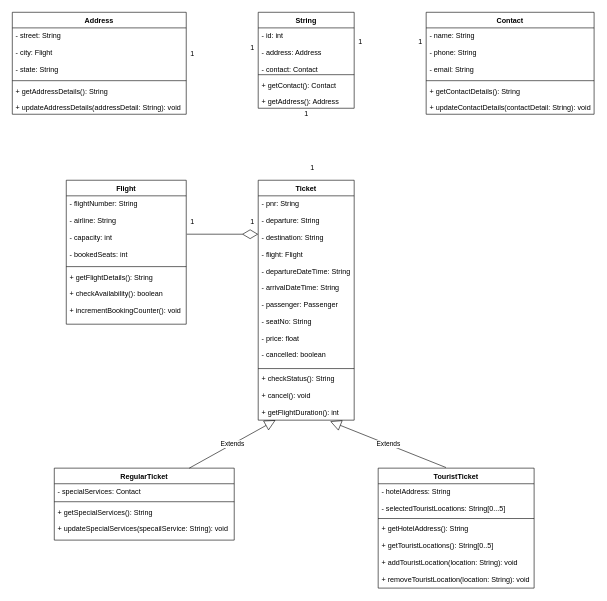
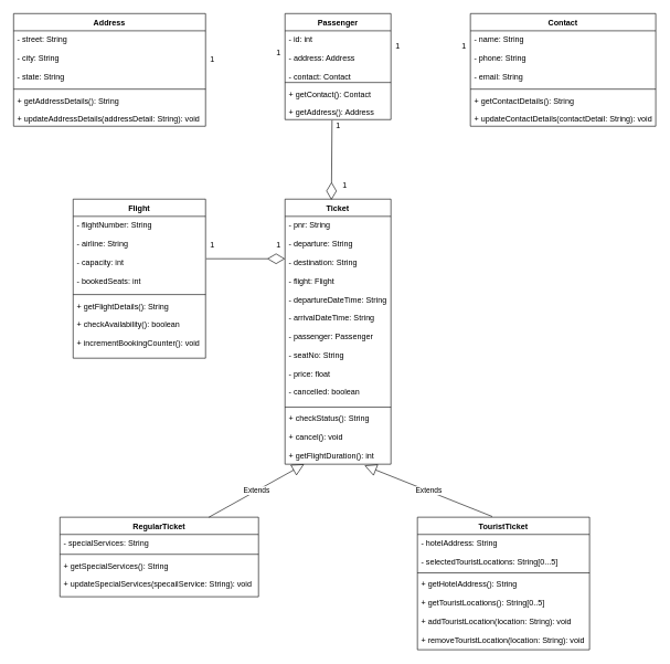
  <mxCell id="0" />
  <mxCell id="1" parent="0" />
- <mxCell id="2" value="String" style="swimlane;fontStyle=1;align=center;verticalAlign=top;childLayout=stackLayout;horizontal=1;startSize=26;horizontalStack=0;resizeParent=1;resizeParentMax=0;resizeLast=0;collapsible=1;marginBottom=0;" parent="1" vertex="1"><mxGeometry x="430" y="20" width="160" height="160" as="geometry" /></mxCell>
+ <mxCell id="2" value="Passenger" style="swimlane;fontStyle=1;align=center;verticalAlign=top;childLayout=stackLayout;horizontal=1;startSize=26;horizontalStack=0;resizeParent=1;resizeParentMax=0;resizeLast=0;collapsible=1;marginBottom=0;" parent="1" vertex="1"><mxGeometry x="430" y="20" width="160" height="160" as="geometry" /></mxCell>
  <mxCell id="3" value="- id: int&#10;&#10;- address: Address&#10;&#10;- contact: Contact" style="text;strokeColor=none;fillColor=none;align=left;verticalAlign=top;spacingLeft=4;spacingRight=4;overflow=hidden;rotatable=0;points=[[0,0.5],[1,0.5]];portConstraint=eastwest;" parent="2" vertex="1"><mxGeometry y="26" width="160" height="74" as="geometry" /></mxCell>
  <mxCell id="4" value="" style="line;strokeWidth=1;fillColor=none;align=left;verticalAlign=middle;spacingTop=-1;spacingLeft=3;spacingRight=3;rotatable=0;labelPosition=right;points=[];portConstraint=eastwest;" parent="2" vertex="1"><mxGeometry y="100" width="160" height="8" as="geometry" /></mxCell>
  <mxCell id="5" value="+ getContact(): Contact&#10;&#10;+ getAddress(): Address" style="text;strokeColor=none;fillColor=none;align=left;verticalAlign=top;spacingLeft=4;spacingRight=4;overflow=hidden;rotatable=0;points=[[0,0.5],[1,0.5]];portConstraint=eastwest;" parent="2" vertex="1"><mxGeometry y="108" width="160" height="52" as="geometry" /></mxCell>
  <mxCell id="6" value="Address" style="swimlane;fontStyle=1;align=center;verticalAlign=top;childLayout=stackLayout;horizontal=1;startSize=26;horizontalStack=0;resizeParent=1;resizeParentMax=0;resizeLast=0;collapsible=1;marginBottom=0;" vertex="1" parent="1"><mxGeometry x="20" y="20" width="290" height="170" as="geometry" /></mxCell>
- <mxCell id="7" value="- street: String&#10;&#10;- city: Flight&#10;&#10;- state: String" style="text;strokeColor=none;fillColor=none;align=left;verticalAlign=top;spacingLeft=4;spacingRight=4;overflow=hidden;rotatable=0;points=[[0,0.5],[1,0.5]];portConstraint=eastwest;" vertex="1" parent="6"><mxGeometry y="26" width="290" height="84" as="geometry" /></mxCell>
+ <mxCell id="7" value="- street: String&#10;&#10;- city: String&#10;&#10;- state: String" style="text;strokeColor=none;fillColor=none;align=left;verticalAlign=top;spacingLeft=4;spacingRight=4;overflow=hidden;rotatable=0;points=[[0,0.5],[1,0.5]];portConstraint=eastwest;" vertex="1" parent="6"><mxGeometry y="26" width="290" height="84" as="geometry" /></mxCell>
  <mxCell id="8" value="" style="line;strokeWidth=1;fillColor=none;align=left;verticalAlign=middle;spacingTop=-1;spacingLeft=3;spacingRight=3;rotatable=0;labelPosition=right;points=[];portConstraint=eastwest;" vertex="1" parent="6"><mxGeometry y="110" width="290" height="8" as="geometry" /></mxCell>
  <mxCell id="9" value="+ getAddressDetails(): String&#10;&#10;+ updateAddressDetails(addressDetail: String): void" style="text;strokeColor=none;fillColor=none;align=left;verticalAlign=top;spacingLeft=4;spacingRight=4;overflow=hidden;rotatable=0;points=[[0,0.5],[1,0.5]];portConstraint=eastwest;" vertex="1" parent="6"><mxGeometry y="118" width="290" height="52" as="geometry" /></mxCell>
  <mxCell id="10" value="Contact" style="swimlane;fontStyle=1;align=center;verticalAlign=top;childLayout=stackLayout;horizontal=1;startSize=26;horizontalStack=0;resizeParent=1;resizeParentMax=0;resizeLast=0;collapsible=1;marginBottom=0;" vertex="1" parent="1"><mxGeometry x="710" y="20" width="280" height="170" as="geometry" /></mxCell>
  <mxCell id="11" value="- name: String&#10;&#10;- phone: String&#10;&#10;- email: String" style="text;strokeColor=none;fillColor=none;align=left;verticalAlign=top;spacingLeft=4;spacingRight=4;overflow=hidden;rotatable=0;points=[[0,0.5],[1,0.5]];portConstraint=eastwest;" vertex="1" parent="10"><mxGeometry y="26" width="280" height="84" as="geometry" /></mxCell>
  <mxCell id="12" value="" style="line;strokeWidth=1;fillColor=none;align=left;verticalAlign=middle;spacingTop=-1;spacingLeft=3;spacingRight=3;rotatable=0;labelPosition=right;points=[];portConstraint=eastwest;" vertex="1" parent="10"><mxGeometry y="110" width="280" height="8" as="geometry" /></mxCell>
  <mxCell id="13" value="+ getContactDetails(): String&#10;&#10;+ updateContactDetails(contactDetail: String): void" style="text;strokeColor=none;fillColor=none;align=left;verticalAlign=top;spacingLeft=4;spacingRight=4;overflow=hidden;rotatable=0;points=[[0,0.5],[1,0.5]];portConstraint=eastwest;" vertex="1" parent="10"><mxGeometry y="118" width="280" height="52" as="geometry" /></mxCell>
  <mxCell id="14" value="Ticket" style="swimlane;fontStyle=1;align=center;verticalAlign=top;childLayout=stackLayout;horizontal=1;startSize=26;horizontalStack=0;resizeParent=1;resizeParentMax=0;resizeLast=0;collapsible=1;marginBottom=0;" vertex="1" parent="1"><mxGeometry x="430" y="300" width="160" height="400" as="geometry" /></mxCell>
  <mxCell id="15" value="- pnr: String&#10;&#10;- departure: String&#10;&#10;- destination: String&#10;&#10;- flight: Flight&#10;&#10;- departureDateTime: String&#10;&#10;- arrivalDateTime: String&#10;&#10;- passenger: Passenger&#10;&#10;- seatNo: String&#10;&#10;- price: float&#10;&#10;- cancelled: boolean" style="text;strokeColor=none;fillColor=none;align=left;verticalAlign=top;spacingLeft=4;spacingRight=4;overflow=hidden;rotatable=0;points=[[0,0.5],[1,0.5]];portConstraint=eastwest;" vertex="1" parent="14"><mxGeometry y="26" width="160" height="284" as="geometry" /></mxCell>
  <mxCell id="16" value="" style="line;strokeWidth=1;fillColor=none;align=left;verticalAlign=middle;spacingTop=-1;spacingLeft=3;spacingRight=3;rotatable=0;labelPosition=right;points=[];portConstraint=eastwest;" vertex="1" parent="14"><mxGeometry y="310" width="160" height="8" as="geometry" /></mxCell>
  <mxCell id="17" value="+ checkStatus(): String&#10;&#10;+ cancel(): void&#10;&#10;+ getFlightDuration(): int" style="text;strokeColor=none;fillColor=none;align=left;verticalAlign=top;spacingLeft=4;spacingRight=4;overflow=hidden;rotatable=0;points=[[0,0.5],[1,0.5]];portConstraint=eastwest;" vertex="1" parent="14"><mxGeometry y="318" width="160" height="82" as="geometry" /></mxCell>
  <mxCell id="18" value="Flight" style="swimlane;fontStyle=1;align=center;verticalAlign=top;childLayout=stackLayout;horizontal=1;startSize=26;horizontalStack=0;resizeParent=1;resizeParentMax=0;resizeLast=0;collapsible=1;marginBottom=0;" vertex="1" parent="1"><mxGeometry x="110" y="300" width="200" height="240" as="geometry" /></mxCell>
  <mxCell id="19" value="- flightNumber: String&#10;&#10;- airline: String&#10;&#10;- capacity: int&#10;&#10;- bookedSeats: int" style="text;strokeColor=none;fillColor=none;align=left;verticalAlign=top;spacingLeft=4;spacingRight=4;overflow=hidden;rotatable=0;points=[[0,0.5],[1,0.5]];portConstraint=eastwest;" vertex="1" parent="18"><mxGeometry y="26" width="200" height="114" as="geometry" /></mxCell>
  <mxCell id="20" value="" style="line;strokeWidth=1;fillColor=none;align=left;verticalAlign=middle;spacingTop=-1;spacingLeft=3;spacingRight=3;rotatable=0;labelPosition=right;points=[];portConstraint=eastwest;" vertex="1" parent="18"><mxGeometry y="140" width="200" height="8" as="geometry" /></mxCell>
  <mxCell id="21" value="+ getFlightDetails(): String&#10;&#10;+ checkAvailability(): boolean&#10;&#10;+ incrementBookingCounter(): void" style="text;strokeColor=none;fillColor=none;align=left;verticalAlign=top;spacingLeft=4;spacingRight=4;overflow=hidden;rotatable=0;points=[[0,0.5],[1,0.5]];portConstraint=eastwest;" vertex="1" parent="18"><mxGeometry y="148" width="200" height="92" as="geometry" /></mxCell>
  <mxCell id="22" value="RegularTicket" style="swimlane;fontStyle=1;align=center;verticalAlign=top;childLayout=stackLayout;horizontal=1;startSize=26;horizontalStack=0;resizeParent=1;resizeParentMax=0;resizeLast=0;collapsible=1;marginBottom=0;" vertex="1" parent="1"><mxGeometry x="90" y="780" width="300" height="120" as="geometry" /></mxCell>
- <mxCell id="23" value="- specialServices: Contact" style="text;strokeColor=none;fillColor=none;align=left;verticalAlign=top;spacingLeft=4;spacingRight=4;overflow=hidden;rotatable=0;points=[[0,0.5],[1,0.5]];portConstraint=eastwest;" vertex="1" parent="22"><mxGeometry y="26" width="300" height="26" as="geometry" /></mxCell>
+ <mxCell id="23" value="- specialServices: String" style="text;strokeColor=none;fillColor=none;align=left;verticalAlign=top;spacingLeft=4;spacingRight=4;overflow=hidden;rotatable=0;points=[[0,0.5],[1,0.5]];portConstraint=eastwest;" vertex="1" parent="22"><mxGeometry y="26" width="300" height="26" as="geometry" /></mxCell>
  <mxCell id="24" value="" style="line;strokeWidth=1;fillColor=none;align=left;verticalAlign=middle;spacingTop=-1;spacingLeft=3;spacingRight=3;rotatable=0;labelPosition=right;points=[];portConstraint=eastwest;" vertex="1" parent="22"><mxGeometry y="52" width="300" height="8" as="geometry" /></mxCell>
  <mxCell id="25" value="+ getSpecialServices(): String&#10;&#10;+ updateSpecialServices(specailService: String): void" style="text;strokeColor=none;fillColor=none;align=left;verticalAlign=top;spacingLeft=4;spacingRight=4;overflow=hidden;rotatable=0;points=[[0,0.5],[1,0.5]];portConstraint=eastwest;" vertex="1" parent="22"><mxGeometry y="60" width="300" height="60" as="geometry" /></mxCell>
  <mxCell id="26" value="TouristTicket" style="swimlane;fontStyle=1;align=center;verticalAlign=top;childLayout=stackLayout;horizontal=1;startSize=26;horizontalStack=0;resizeParent=1;resizeParentMax=0;resizeLast=0;collapsible=1;marginBottom=0;" vertex="1" parent="1"><mxGeometry x="630" y="780" width="260" height="200" as="geometry" /></mxCell>
  <mxCell id="27" value="- hotelAddress: String&#10;&#10;- selectedTouristLocations: String[0...5]" style="text;strokeColor=none;fillColor=none;align=left;verticalAlign=top;spacingLeft=4;spacingRight=4;overflow=hidden;rotatable=0;points=[[0,0.5],[1,0.5]];portConstraint=eastwest;" vertex="1" parent="26"><mxGeometry y="26" width="260" height="54" as="geometry" /></mxCell>
  <mxCell id="28" value="" style="line;strokeWidth=1;fillColor=none;align=left;verticalAlign=middle;spacingTop=-1;spacingLeft=3;spacingRight=3;rotatable=0;labelPosition=right;points=[];portConstraint=eastwest;" vertex="1" parent="26"><mxGeometry y="80" width="260" height="8" as="geometry" /></mxCell>
  <mxCell id="29" value="+ getHotelAddress(): String&#10;&#10;+ getTouristLocations(): String[0..5]&#10;&#10;+ addTouristLocation(location: String): void&#10;&#10;+ removeTouristLocation(location: String): void" style="text;strokeColor=none;fillColor=none;align=left;verticalAlign=top;spacingLeft=4;spacingRight=4;overflow=hidden;rotatable=0;points=[[0,0.5],[1,0.5]];portConstraint=eastwest;" vertex="1" parent="26"><mxGeometry y="88" width="260" height="112" as="geometry" /></mxCell>
  <mxCell id="30" value="Extends" style="endArrow=block;endSize=16;endFill=0;html=1;exitX=0.75;exitY=0;exitDx=0;exitDy=0;entryX=0.181;entryY=1;entryDx=0;entryDy=0;entryPerimeter=0;" edge="1" parent="1" source="22" target="17"><mxGeometry width="160" relative="1" as="geometry"><mxPoint x="440" y="690" as="sourcePoint" /><mxPoint x="600" y="690" as="targetPoint" /></mxGeometry></mxCell>
  <mxCell id="31" value="Extends" style="endArrow=block;endSize=16;endFill=0;html=1;exitX=0.435;exitY=-0.005;exitDx=0;exitDy=0;exitPerimeter=0;entryX=0.75;entryY=1.024;entryDx=0;entryDy=0;entryPerimeter=0;" edge="1" parent="1" source="26" target="17"><mxGeometry width="160" relative="1" as="geometry"><mxPoint x="440" y="690" as="sourcePoint" /><mxPoint x="600" y="690" as="targetPoint" /></mxGeometry></mxCell>
  <mxCell id="32" value="1" style="text;html=1;align=center;verticalAlign=middle;resizable=0;points=[];autosize=1;" vertex="1" parent="1"><mxGeometry x="310" y="80" width="20" height="20" as="geometry" /></mxCell>
  <mxCell id="33" value="1" style="text;html=1;align=center;verticalAlign=middle;resizable=0;points=[];autosize=1;" vertex="1" parent="1"><mxGeometry x="410" y="70" width="20" height="20" as="geometry" /></mxCell>
  <mxCell id="34" value="1" style="text;html=1;align=center;verticalAlign=middle;resizable=0;points=[];autosize=1;" vertex="1" parent="1"><mxGeometry x="590" y="60" width="20" height="20" as="geometry" /></mxCell>
  <mxCell id="35" value="1" style="text;html=1;align=center;verticalAlign=middle;resizable=0;points=[];autosize=1;" vertex="1" parent="1"><mxGeometry x="690" y="60" width="20" height="20" as="geometry" /></mxCell>
+ <mxCell id="36" value="" style="endArrow=diamondThin;endFill=0;endSize=24;html=1;exitX=0.444;exitY=1.019;exitDx=0;exitDy=0;exitPerimeter=0;entryX=0.438;entryY=0.003;entryDx=0;entryDy=0;entryPerimeter=0;" edge="1" parent="1" source="5" target="14"><mxGeometry width="160" relative="1" as="geometry"><mxPoint x="440" y="290" as="sourcePoint" /><mxPoint x="600" y="290" as="targetPoint" /></mxGeometry></mxCell>
  <mxCell id="37" value="1" style="text;html=1;align=center;verticalAlign=middle;resizable=0;points=[];autosize=1;" vertex="1" parent="1"><mxGeometry x="500" y="180" width="20" height="20" as="geometry" /></mxCell>
  <mxCell id="38" value="" style="endArrow=diamondThin;endFill=0;endSize=24;html=1;exitX=1.005;exitY=0.561;exitDx=0;exitDy=0;exitPerimeter=0;" edge="1" parent="1" source="19"><mxGeometry width="160" relative="1" as="geometry"><mxPoint x="440" y="390" as="sourcePoint" /><mxPoint x="430" y="390" as="targetPoint" /></mxGeometry></mxCell>
  <mxCell id="39" value="1" style="text;html=1;align=center;verticalAlign=middle;resizable=0;points=[];autosize=1;" vertex="1" parent="1"><mxGeometry x="310" y="360" width="20" height="20" as="geometry" /></mxCell>
  <mxCell id="40" value="1" style="text;html=1;align=center;verticalAlign=middle;resizable=0;points=[];autosize=1;" vertex="1" parent="1"><mxGeometry x="510" y="270" width="20" height="20" as="geometry" /></mxCell>
  <mxCell id="41" value="1" style="text;html=1;align=center;verticalAlign=middle;resizable=0;points=[];autosize=1;" vertex="1" parent="1"><mxGeometry x="410" y="360" width="20" height="20" as="geometry" /></mxCell>
